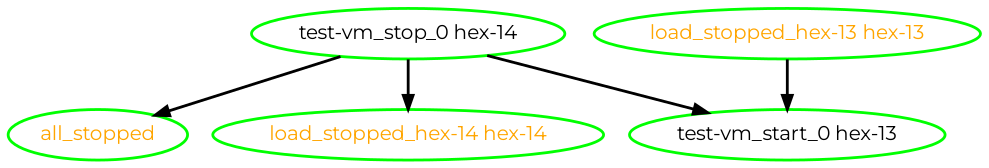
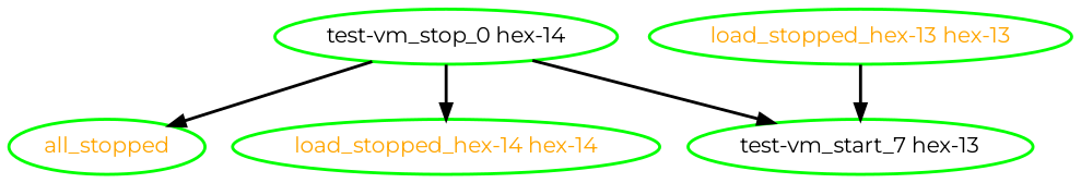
  digraph {
    fontname=Montserrat
    node [color=green fontcolor=orange style=bold fontname=Montserrat]
    edge [style=bold fontname=Montserrat]
    all_stopped
    "load_stopped_hex-13 hex-13"
-   "test-vm_start_0 hex-13" [fontcolor=black]
+   "test-vm_start_0 hex-13" [fontcolor=black label="test-vm_start_7 hex-13"]
    "load_stopped_hex-14 hex-14"
    "test-vm_stop_0 hex-14" [fontcolor=black]
    "load_stopped_hex-13 hex-13" -> "test-vm_start_0 hex-13"
    "test-vm_stop_0 hex-14" -> all_stopped
    "test-vm_stop_0 hex-14" -> "test-vm_start_0 hex-13"
    "test-vm_stop_0 hex-14" -> "load_stopped_hex-14 hex-14"
  }
